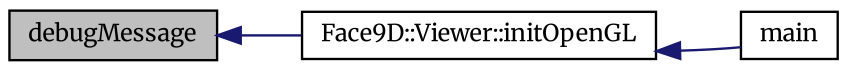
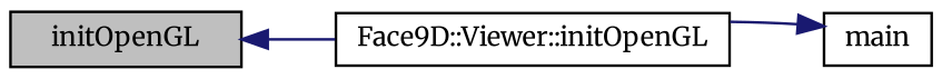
  digraph {
    fontname=Merriweather
    rankdir=LR
    node [color=black fillcolor=white fontname=Merriweather fontsize=10 shape=record style=filled]
    edge [color=midnightblue dir=back fontname=Merriweather fontsize=10 labelfontname=Helvetica labelfontsize=10 style=solid]
-   n1 [fillcolor=grey75 fontcolor=black height=0.2 label=debugMessage width=0.4]
+   n1 [fillcolor=grey75 fontcolor=black height=0.2 label=initOpenGL width=0.4]
    n2 [height=0.2 label="Face9D::Viewer::initOpenGL" width=0.4]
    n3 [height=0.2 label=main width=0.4]
    n1 -> n2
-   n2 -> n3
+   n3 -> n2
  }
